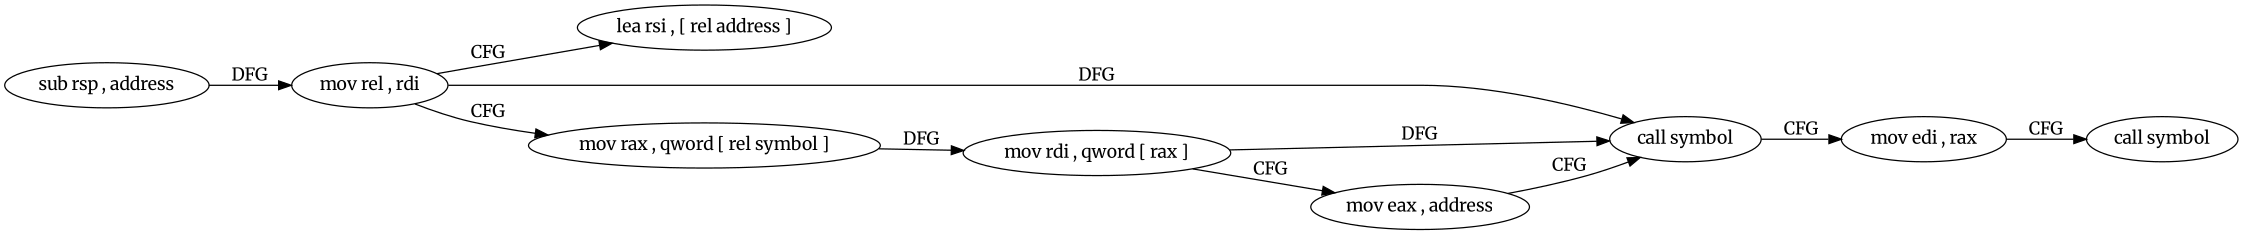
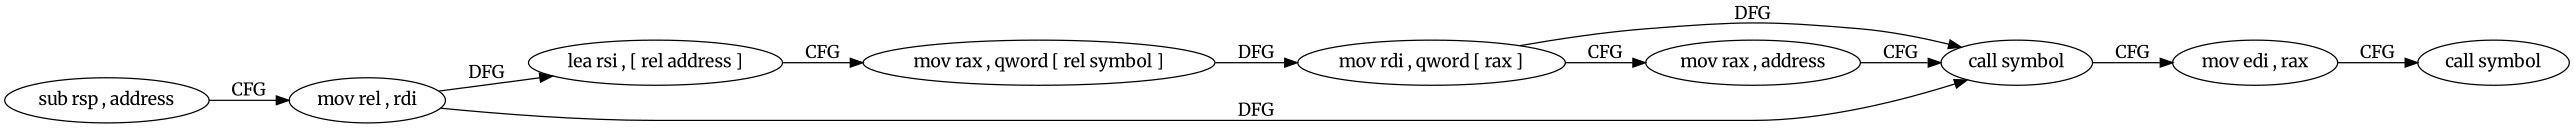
  digraph {
    fontname=Merriweather
    rankdir=LR
    node [fontname=Merriweather]
    edge [fontname=Merriweather]
    n1 [label="sub rsp , address"]
    n2 [label="mov rel , rdi"]
    n3 [label="lea rsi , [ rel address ]"]
    n4 [label="call symbol"]
    n5 [label="mov rax , qword [ rel symbol ]"]
    n6 [label="mov edi , rax"]
    n7 [label="mov rdi , qword [ rax ]"]
-   n8 [label="mov eax , address"]
+   n8 [label="mov rax , address"]
    n9 [label="call symbol"]
-   n1 -> n2 [label=DFG]
-   n2 -> n3 [label=CFG]
+   n1 -> n2 [label=CFG]
+   n2 -> n3 [label=DFG]
    n2 -> n4 [label=DFG]
-   n2 -> n5 [label=CFG]
+   n3 -> n5 [label=CFG]
    n4 -> n6 [label=CFG]
    n5 -> n7 [label=DFG]
    n6 -> n9 [label=CFG]
    n7 -> n4 [label=DFG]
    n7 -> n8 [label=CFG]
    n8 -> n4 [label=CFG]
  }
